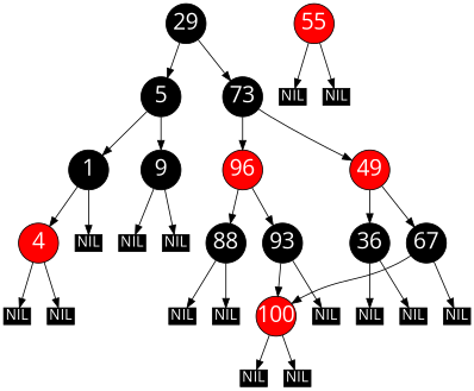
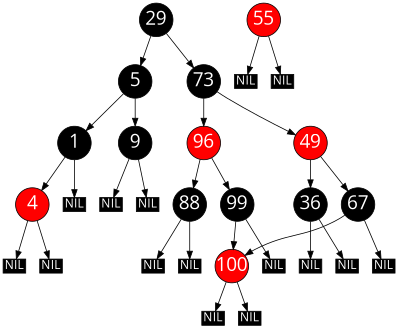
  digraph {
    fontname="Open Sans"
    ordering=out
    node [color=black fixedsize=true fontcolor=white fontname="Open Sans" fontsize=16 fontweight=bold shape=record style=filled]
    edge [fontname="Open Sans"]
    4 [fillcolor=red fontsize=24 shape=circle width=.6]
    n2 [height=.25 label=NIL width=.4]
    n3 [height=.25 label=NIL width=.4]
    96 [fillcolor=red fontsize=24 shape=circle width=.6]
    88 [fontsize=24 shape=circle width=.6]
-   99 [fontsize=24 shape=circle width=.6 label=93]
+   99 [fontsize=24 shape=circle width=.6]
    n7 [height=.25 label=NIL width=.4]
    n8 [height=.25 label=NIL width=.4]
    100 [fillcolor=red fontsize=24 shape=circle width=.6]
    n10 [height=.25 label=NIL width=.4]
    n11 [height=.25 label=NIL width=.4]
    n12 [height=.25 label=NIL width=.4]
    49 [fillcolor=red fontsize=24 shape=circle width=.6]
    36 [fontsize=24 shape=circle width=.6]
    67 [fontsize=24 shape=circle width=.6]
    n16 [height=.25 label=NIL width=.4]
    n17 [height=.25 label=NIL width=.4]
    n18 [height=.25 label=NIL width=.4]
    55 [fillcolor=red fontsize=24 shape=circle width=.6]
    n20 [height=.25 label=NIL width=.4]
    n21 [height=.25 label=NIL width=.4]
    n22 [height=.25 label=NIL width=.4]
    n23 [height=.25 label=NIL width=.4]
    n24 [height=.25 label=NIL width=.4]
    n25 [fontsize=24 label=29 shape=circle width=.6]
    5 [fontsize=24 shape=circle width=.6]
    73 [fontsize=24 shape=circle width=.6]
    1 [fontsize=24 shape=circle width=.6]
    9 [fontsize=24 shape=circle width=.6]
    4 -> n2
    4 -> n3
    96 -> 88
    96 -> 99
    88 -> n7
    88 -> n8
    99 -> 100
    99 -> n10
    100 -> n11
    100 -> n12
    49 -> 36
    49 -> 67
    36 -> n16
    36 -> n17
    67 -> 100
    67 -> n18
    55 -> n20
    55 -> n21
    n25 -> 5
    n25 -> 73
    5 -> 1
    5 -> 9
    73 -> 96
    73 -> 49
    1 -> 4
    1 -> n22
    9 -> n23
    9 -> n24
  }
